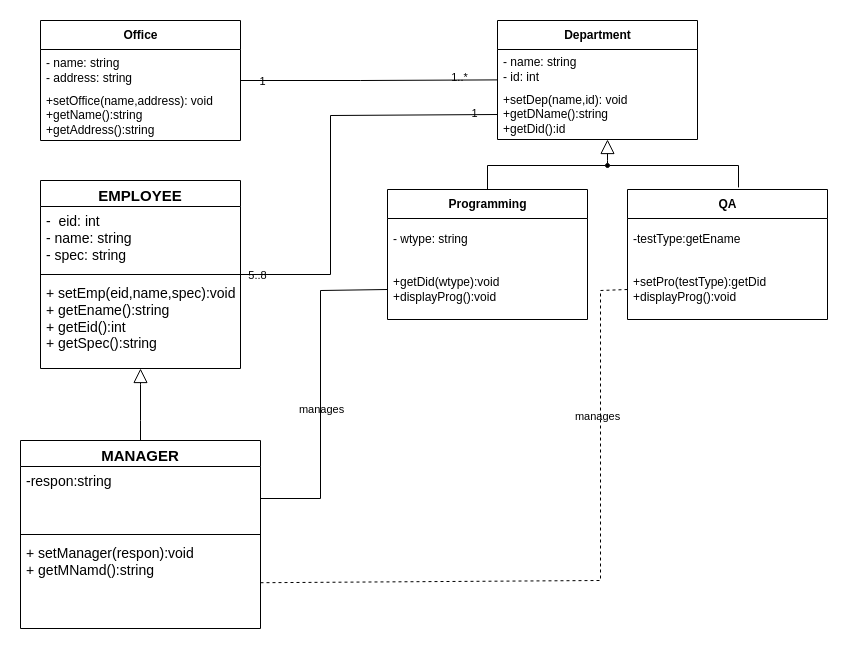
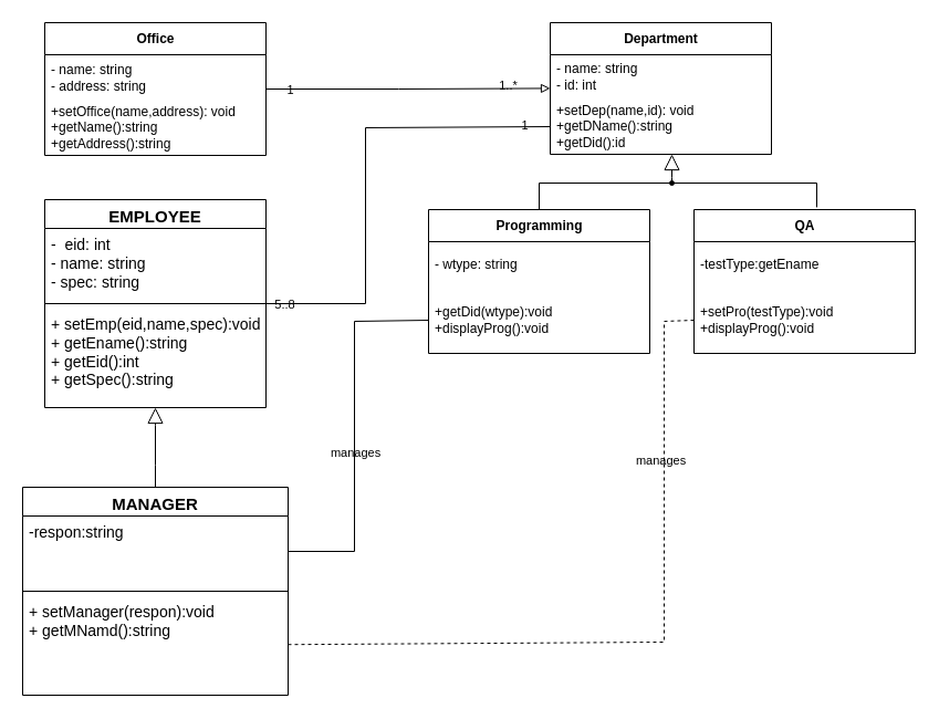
  <mxCell id="0" />
  <mxCell id="1" parent="0" />
- <mxCell id="2" style="edgeStyle=none;html=1;entryX=0;entryY=0.76;entryDx=0;entryDy=0;entryPerimeter=0;rounded=0;endArrow=none;endFill=0;fontColor=#000000;labelBackgroundColor=none;" edge="1" parent="1" source="5" target="9"><mxGeometry relative="1" as="geometry"><Array as="points"><mxPoint x="360" y="80" /></Array></mxGeometry></mxCell>
+ <mxCell id="2" style="edgeStyle=none;html=1;entryX=0;entryY=0.76;entryDx=0;entryDy=0;entryPerimeter=0;rounded=0;endArrow=block;endFill=0;fontColor=#000000;labelBackgroundColor=none;" edge="1" parent="1" source="5" target="9"><mxGeometry relative="1" as="geometry"><Array as="points"><mxPoint x="360" y="80" /></Array></mxGeometry></mxCell>
  <mxCell id="3" value="1" style="edgeLabel;html=1;align=center;verticalAlign=middle;resizable=0;points=[];fontColor=#000000;labelBackgroundColor=none;" vertex="1" connectable="0" parent="2"><mxGeometry x="-0.628" relative="1" as="geometry"><mxPoint x="-27" as="offset" /></mxGeometry></mxCell>
  <mxCell id="4" value="1..*" style="edgeLabel;html=1;align=center;verticalAlign=middle;resizable=0;points=[];fontColor=#000000;labelBackgroundColor=none;" vertex="1" connectable="0" parent="2"><mxGeometry x="0.707" y="3" relative="1" as="geometry"><mxPoint as="offset" /></mxGeometry></mxCell>
  <mxCell id="5" value="Office" style="swimlane;fontStyle=1;align=center;verticalAlign=middle;childLayout=stackLayout;horizontal=1;startSize=29;horizontalStack=0;resizeParent=1;resizeParentMax=0;resizeLast=0;collapsible=0;marginBottom=0;html=1;fontColor=#000000;labelBackgroundColor=default;" vertex="1" parent="1"><mxGeometry x="40" y="20" width="200" height="120" as="geometry" /></mxCell>
  <mxCell id="6" value="- name: string&lt;br&gt;&lt;div style=&quot;&quot;&gt;&lt;span style=&quot;&quot;&gt;- address: string&lt;/span&gt;&lt;/div&gt;" style="text;html=1;strokeColor=none;fillColor=none;align=left;verticalAlign=middle;spacingLeft=4;spacingRight=4;overflow=hidden;rotatable=0;points=[[0,0.5],[1,0.5]];portConstraint=eastwest;fontColor=#000000;labelBackgroundColor=none;" vertex="1" parent="5"><mxGeometry y="29" width="200" height="41" as="geometry" /></mxCell>
  <mxCell id="7" value="+setOffice(name,address): void&lt;br&gt;+getName():string&lt;br&gt;+getAddress():string" style="text;html=1;strokeColor=none;fillColor=none;align=left;verticalAlign=middle;spacingLeft=4;spacingRight=4;overflow=hidden;rotatable=0;points=[[0,0.5],[1,0.5]];portConstraint=eastwest;fontColor=#000000;labelBackgroundColor=none;" vertex="1" parent="5"><mxGeometry y="70" width="200" height="50" as="geometry" /></mxCell>
  <mxCell id="8" value="Department" style="swimlane;fontStyle=1;align=center;verticalAlign=middle;childLayout=stackLayout;horizontal=1;startSize=29;horizontalStack=0;resizeParent=1;resizeParentMax=0;resizeLast=0;collapsible=0;marginBottom=0;html=1;fontColor=#000000;labelBackgroundColor=none;" vertex="1" parent="1"><mxGeometry x="497" y="20" width="200" height="119" as="geometry" /></mxCell>
  <mxCell id="9" value="- name: string&lt;br&gt;&lt;div style=&quot;&quot;&gt;&lt;span style=&quot;&quot;&gt;- id: int&lt;/span&gt;&lt;/div&gt;" style="text;html=1;strokeColor=none;fillColor=none;align=left;verticalAlign=middle;spacingLeft=4;spacingRight=4;overflow=hidden;rotatable=0;points=[[0,0.5],[1,0.5]];portConstraint=eastwest;fontColor=#000000;labelBackgroundColor=none;" vertex="1" parent="8"><mxGeometry y="29" width="200" height="40" as="geometry" /></mxCell>
  <mxCell id="10" value="+setDep(name,id): void&lt;br&gt;+getDName():string&lt;br&gt;+getDid():id" style="text;html=1;strokeColor=none;fillColor=none;align=left;verticalAlign=middle;spacingLeft=4;spacingRight=4;overflow=hidden;rotatable=0;points=[[0,0.5],[1,0.5]];portConstraint=eastwest;fontColor=#000000;labelBackgroundColor=none;" vertex="1" parent="8"><mxGeometry y="69" width="200" height="50" as="geometry" /></mxCell>
  <mxCell id="11" value="Programming" style="swimlane;fontStyle=1;align=center;verticalAlign=middle;childLayout=stackLayout;horizontal=1;startSize=29;horizontalStack=0;resizeParent=1;resizeParentMax=0;resizeLast=0;collapsible=0;marginBottom=0;html=1;fontColor=#000000;labelBackgroundColor=none;" vertex="1" parent="1"><mxGeometry x="387" y="189" width="200" height="130" as="geometry" /></mxCell>
  <mxCell id="12" value="- wtype: string&lt;span style=&quot;white-space-collapse: preserve;&quot;&gt;&#09;&lt;/span&gt;&lt;span style=&quot;white-space-collapse: preserve;&quot;&gt;&#09;&lt;/span&gt;" style="text;html=1;strokeColor=none;fillColor=none;align=left;verticalAlign=middle;spacingLeft=4;spacingRight=4;overflow=hidden;rotatable=0;points=[[0,0.5],[1,0.5]];portConstraint=eastwest;fontColor=#000000;labelBackgroundColor=none;" vertex="1" parent="11"><mxGeometry y="29" width="200" height="41" as="geometry" /></mxCell>
  <mxCell id="13" value="+getDid(wtype):void&lt;br&gt;+displayProg():void" style="text;html=1;strokeColor=none;fillColor=none;align=left;verticalAlign=middle;spacingLeft=4;spacingRight=4;overflow=hidden;rotatable=0;points=[[0,0.5],[1,0.5]];portConstraint=eastwest;fontColor=#000000;labelBackgroundColor=none;" vertex="1" parent="11"><mxGeometry y="70" width="200" height="60" as="geometry" /></mxCell>
  <mxCell id="14" value="QA" style="swimlane;fontStyle=1;align=center;verticalAlign=middle;childLayout=stackLayout;horizontal=1;startSize=29;horizontalStack=0;resizeParent=1;resizeParentMax=0;resizeLast=0;collapsible=0;marginBottom=0;html=1;fontColor=#000000;labelBackgroundColor=none;" vertex="1" parent="1"><mxGeometry x="627" y="189" width="200" height="130" as="geometry" /></mxCell>
  <mxCell id="15" value="-testType:getEname" style="text;html=1;strokeColor=none;fillColor=none;align=left;verticalAlign=middle;spacingLeft=4;spacingRight=4;overflow=hidden;rotatable=0;points=[[0,0.5],[1,0.5]];portConstraint=eastwest;fontColor=#000000;labelBackgroundColor=none;" vertex="1" parent="14"><mxGeometry y="29" width="200" height="41" as="geometry" /></mxCell>
- <mxCell id="16" value="+setPro(testType):getDid&lt;br&gt;+displayProg():void" style="text;html=1;strokeColor=none;fillColor=none;align=left;verticalAlign=middle;spacingLeft=4;spacingRight=4;overflow=hidden;rotatable=0;points=[[0,0.5],[1,0.5]];portConstraint=eastwest;fontColor=#000000;labelBackgroundColor=none;" vertex="1" parent="14"><mxGeometry y="70" width="200" height="60" as="geometry" /></mxCell>
+ <mxCell id="16" value="+setPro(testType):void&lt;br&gt;+displayProg():void" style="text;html=1;strokeColor=none;fillColor=none;align=left;verticalAlign=middle;spacingLeft=4;spacingRight=4;overflow=hidden;rotatable=0;points=[[0,0.5],[1,0.5]];portConstraint=eastwest;fontColor=#000000;labelBackgroundColor=none;" vertex="1" parent="14"><mxGeometry y="70" width="200" height="60" as="geometry" /></mxCell>
  <mxCell id="17" value="" style="verticalAlign=bottom;html=1;ellipse;fillColor=strokeColor;fontFamily=Helvetica;fontSize=11;fontColor=#000000;labelBackgroundColor=none;" vertex="1" parent="1"><mxGeometry x="605" y="163" width="4" height="4" as="geometry" /></mxCell>
  <mxCell id="18" value="" style="edgeStyle=elbowEdgeStyle;html=1;endSize=12;endArrow=block;endFill=0;elbow=horizontal;rounded=0;labelBackgroundColor=none;fontFamily=Helvetica;fontSize=11;fontColor=#000000;shape=connector;" edge="1" source="17" parent="1" target="10"><mxGeometry x="1" relative="1" as="geometry"><mxPoint x="607" y="140" as="targetPoint" /><Array as="points"><mxPoint x="607" y="160" /></Array></mxGeometry></mxCell>
  <mxCell id="19" value="" style="edgeStyle=elbowEdgeStyle;html=1;elbow=vertical;verticalAlign=bottom;endArrow=none;rounded=0;labelBackgroundColor=none;fontFamily=Helvetica;fontSize=11;fontColor=#000000;startSize=14;shape=connector;entryX=0.555;entryY=-0.016;entryDx=0;entryDy=0;entryPerimeter=0;" edge="1" source="17" parent="1" target="14"><mxGeometry x="1" relative="1" as="geometry"><mxPoint x="677" y="190" as="targetPoint" /><Array as="points"><mxPoint x="647" y="165" /></Array></mxGeometry></mxCell>
  <mxCell id="20" value="" style="edgeStyle=elbowEdgeStyle;html=1;elbow=vertical;verticalAlign=bottom;endArrow=none;rounded=0;labelBackgroundColor=none;fontFamily=Helvetica;fontSize=11;fontColor=#000000;startSize=14;shape=connector;entryX=0.5;entryY=0;entryDx=0;entryDy=0;" edge="1" source="17" parent="1" target="11"><mxGeometry x="1" relative="1" as="geometry"><mxPoint x="537" y="190" as="targetPoint" /><Array as="points"><mxPoint x="567" y="165" /></Array></mxGeometry></mxCell>
  <mxCell id="21" style="edgeStyle=none;html=1;entryX=0;entryY=0.5;entryDx=0;entryDy=0;rounded=0;endArrow=none;endFill=0;fontColor=#000000;labelBackgroundColor=none;" edge="1" parent="1" source="24" target="10"><mxGeometry relative="1" as="geometry"><Array as="points"><mxPoint x="330" y="274" /><mxPoint x="330" y="115" /></Array></mxGeometry></mxCell>
  <mxCell id="22" value="1" style="edgeLabel;html=1;align=center;verticalAlign=middle;resizable=0;points=[];fontColor=#000000;labelBackgroundColor=none;" vertex="1" connectable="0" parent="21"><mxGeometry x="0.89" y="2" relative="1" as="geometry"><mxPoint as="offset" /></mxGeometry></mxCell>
  <mxCell id="23" value="5..8" style="edgeLabel;html=1;align=center;verticalAlign=middle;resizable=0;points=[];fontColor=#000000;labelBackgroundColor=none;" vertex="1" connectable="0" parent="21"><mxGeometry x="-0.924" relative="1" as="geometry"><mxPoint as="offset" /></mxGeometry></mxCell>
  <mxCell id="24" value="&lt;font style=&quot;font-size: 15px;&quot;&gt;EMPLOYEE&lt;/font&gt;" style="swimlane;fontStyle=1;align=center;verticalAlign=top;childLayout=stackLayout;horizontal=1;startSize=26;horizontalStack=0;resizeParent=1;resizeParentMax=0;resizeLast=0;collapsible=1;marginBottom=0;whiteSpace=wrap;html=1;fontColor=#000000;labelBackgroundColor=none;" vertex="1" parent="1"><mxGeometry x="40" y="180" width="200" height="188" as="geometry" /></mxCell>
  <mxCell id="25" value="&lt;font style=&quot;font-size: 14px;&quot;&gt;-&amp;nbsp; eid: int&lt;br&gt;- name: string&lt;br&gt;- spec: string&lt;/font&gt;" style="text;strokeColor=none;fillColor=none;align=left;verticalAlign=top;spacingLeft=4;spacingRight=4;overflow=hidden;rotatable=0;points=[[0,0.5],[1,0.5]];portConstraint=eastwest;whiteSpace=wrap;html=1;fontColor=#000000;labelBackgroundColor=none;" vertex="1" parent="24"><mxGeometry y="26" width="200" height="64" as="geometry" /></mxCell>
  <mxCell id="26" value="" style="line;strokeWidth=1;fillColor=none;align=left;verticalAlign=middle;spacingTop=-1;spacingLeft=3;spacingRight=3;rotatable=0;labelPosition=right;points=[];portConstraint=eastwest;strokeColor=inherit;fontColor=#000000;labelBackgroundColor=none;" vertex="1" parent="24"><mxGeometry y="90" width="200" height="8" as="geometry" /></mxCell>
  <mxCell id="27" value="&lt;font style=&quot;font-size: 14px;&quot;&gt;+ setEmp(eid,name,spec):void&lt;br&gt;+ getEname():string&lt;br&gt;+ getEid():int&lt;br&gt;+ getSpec():string&lt;br&gt;&lt;/font&gt;" style="text;strokeColor=none;fillColor=none;align=left;verticalAlign=top;spacingLeft=4;spacingRight=4;overflow=hidden;rotatable=0;points=[[0,0.5],[1,0.5]];portConstraint=eastwest;whiteSpace=wrap;html=1;fontColor=#000000;labelBackgroundColor=none;" vertex="1" parent="24"><mxGeometry y="98" width="200" height="90" as="geometry" /></mxCell>
  <mxCell id="28" value="&lt;span style=&quot;font-size: 15px;&quot;&gt;MANAGER&lt;/span&gt;" style="swimlane;fontStyle=1;align=center;verticalAlign=top;childLayout=stackLayout;horizontal=1;startSize=26;horizontalStack=0;resizeParent=1;resizeParentMax=0;resizeLast=0;collapsible=1;marginBottom=0;whiteSpace=wrap;html=1;fontColor=#000000;labelBackgroundColor=none;" vertex="1" parent="1"><mxGeometry x="20" y="440" width="240" height="188" as="geometry" /></mxCell>
  <mxCell id="29" value="&lt;span style=&quot;font-size: 14px;&quot;&gt;-respon:string&lt;/span&gt;" style="text;strokeColor=none;fillColor=none;align=left;verticalAlign=top;spacingLeft=4;spacingRight=4;overflow=hidden;rotatable=0;points=[[0,0.5],[1,0.5]];portConstraint=eastwest;whiteSpace=wrap;html=1;fontColor=#000000;labelBackgroundColor=none;" vertex="1" parent="28"><mxGeometry y="26" width="240" height="64" as="geometry" /></mxCell>
  <mxCell id="30" value="" style="line;strokeWidth=1;fillColor=none;align=left;verticalAlign=middle;spacingTop=-1;spacingLeft=3;spacingRight=3;rotatable=0;labelPosition=right;points=[];portConstraint=eastwest;strokeColor=inherit;fontColor=#000000;labelBackgroundColor=none;" vertex="1" parent="28"><mxGeometry y="90" width="240" height="8" as="geometry" /></mxCell>
  <mxCell id="31" value="&lt;font style=&quot;font-size: 14px;&quot;&gt;+ setManager(respon):void&lt;br&gt;+ getMNamd():string&lt;/font&gt;" style="text;strokeColor=none;fillColor=none;align=left;verticalAlign=top;spacingLeft=4;spacingRight=4;overflow=hidden;rotatable=0;points=[[0,0.5],[1,0.5]];portConstraint=eastwest;whiteSpace=wrap;html=1;fontColor=#000000;labelBackgroundColor=none;" vertex="1" parent="28"><mxGeometry y="98" width="240" height="90" as="geometry" /></mxCell>
  <mxCell id="32" value="" style="edgeStyle=elbowEdgeStyle;html=1;endSize=12;endArrow=block;endFill=0;elbow=horizontal;rounded=0;labelBackgroundColor=none;fontFamily=Helvetica;fontSize=11;fontColor=#000000;shape=connector;" edge="1" parent="1"><mxGeometry x="1" relative="1" as="geometry"><mxPoint x="140" y="368" as="targetPoint" /><mxPoint x="140" y="400" as="sourcePoint" /></mxGeometry></mxCell>
  <mxCell id="33" value="" style="edgeStyle=elbowEdgeStyle;html=1;elbow=vertical;verticalAlign=bottom;endArrow=none;rounded=0;labelBackgroundColor=none;fontFamily=Helvetica;fontSize=11;fontColor=#000000;startSize=14;shape=connector;entryX=0.5;entryY=0;entryDx=0;entryDy=0;" edge="1" parent="1" target="28"><mxGeometry x="1" relative="1" as="geometry"><mxPoint x="70" y="418" as="targetPoint" /><Array as="points"><mxPoint x="140" y="420" /><mxPoint x="100" y="393" /></Array><mxPoint x="140" y="395" as="sourcePoint" /></mxGeometry></mxCell>
  <mxCell id="34" style="edgeStyle=none;html=1;exitX=1;exitY=0.5;exitDx=0;exitDy=0;entryX=0;entryY=0.5;entryDx=0;entryDy=0;rounded=0;endArrow=none;endFill=0;fontColor=#000000;labelBackgroundColor=none;" edge="1" parent="1" source="29" target="13"><mxGeometry relative="1" as="geometry"><mxPoint x="380" y="289" as="targetPoint" /><Array as="points"><mxPoint x="320" y="498" /><mxPoint x="320" y="290" /></Array></mxGeometry></mxCell>
  <mxCell id="35" value="manages" style="edgeLabel;html=1;align=center;verticalAlign=middle;resizable=0;points=[];fontColor=#000000;labelBackgroundColor=none;" vertex="1" connectable="0" parent="34"><mxGeometry x="-0.106" relative="1" as="geometry"><mxPoint as="offset" /></mxGeometry></mxCell>
  <mxCell id="36" style="edgeStyle=none;html=1;entryX=0;entryY=0.5;entryDx=0;entryDy=0;rounded=0;endArrow=none;endFill=0;fontColor=#000000;labelBackgroundColor=none;dashed=1;" edge="1" parent="1" source="31" target="16"><mxGeometry relative="1" as="geometry"><Array as="points"><mxPoint x="600" y="580" /><mxPoint x="600" y="290" /></Array></mxGeometry></mxCell>
  <mxCell id="37" value="manages" style="edgeLabel;html=1;align=center;verticalAlign=middle;resizable=0;points=[];fontColor=#000000;labelBackgroundColor=none;" vertex="1" connectable="0" parent="36"><mxGeometry x="0.537" y="4" relative="1" as="geometry"><mxPoint as="offset" /></mxGeometry></mxCell>
